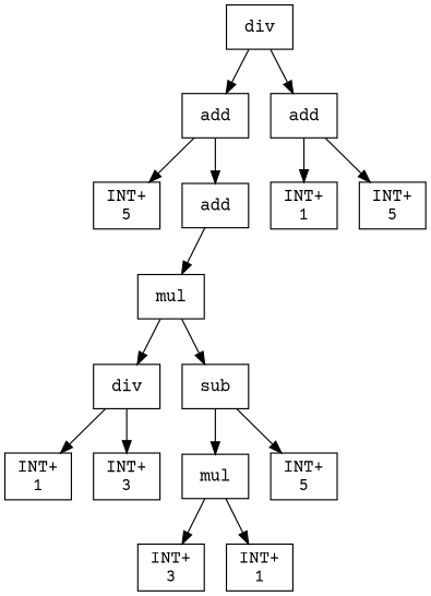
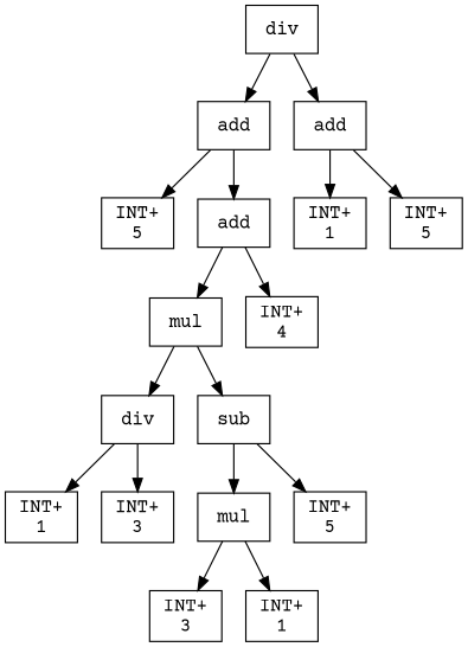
  digraph {
    fontname="Courier Prime"
    node [shape=box fontname="Courier Prime"]
    edge [fontname="Courier Prime"]
    n1 [label=div]
    n2 [label=add]
    n3 [label=add]
    n4 [label="INT+\n5"]
    n5 [label=add]
    n6 [label=mul]
+   n7 [label="INT+\n4"]
    n8 [label=div]
    n9 [label=sub]
    n10 [label="INT+\n1"]
    n11 [label="INT+\n3"]
    n12 [label=mul]
    n13 [label="INT+\n5"]
    n14 [label="INT+\n3"]
    n15 [label="INT+\n1"]
    n16 [label="INT+\n1"]
    n17 [label="INT+\n5"]
    n1 -> n2
    n1 -> n3
    n2 -> n4
    n2 -> n5
    n3 -> n16
    n3 -> n17
    n5 -> n6
+   n5 -> n7
    n6 -> n8
    n6 -> n9
    n8 -> n10
    n8 -> n11
    n9 -> n12
    n9 -> n13
    n12 -> n14
    n12 -> n15
  }
